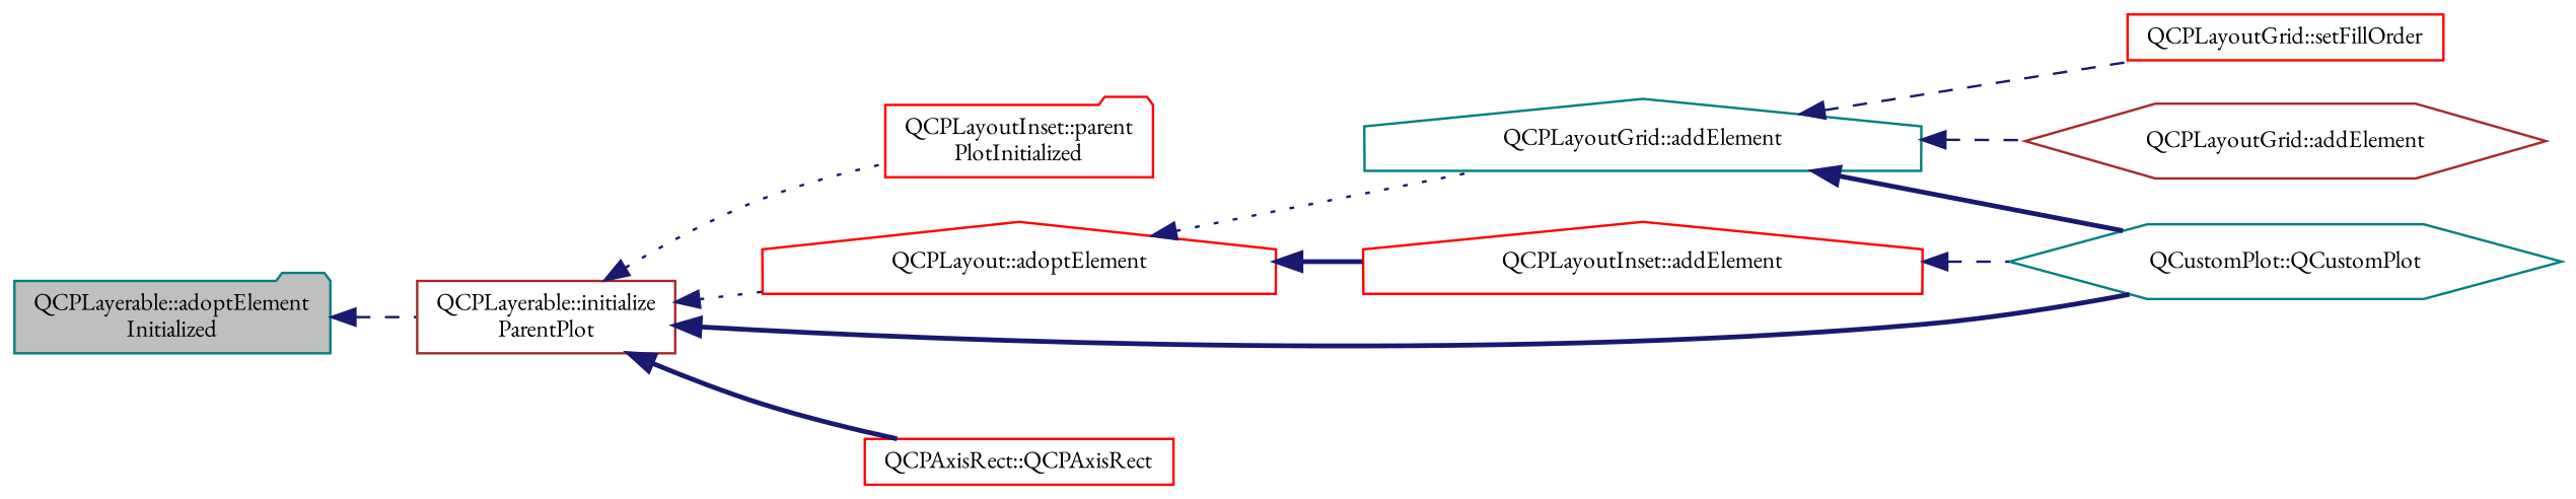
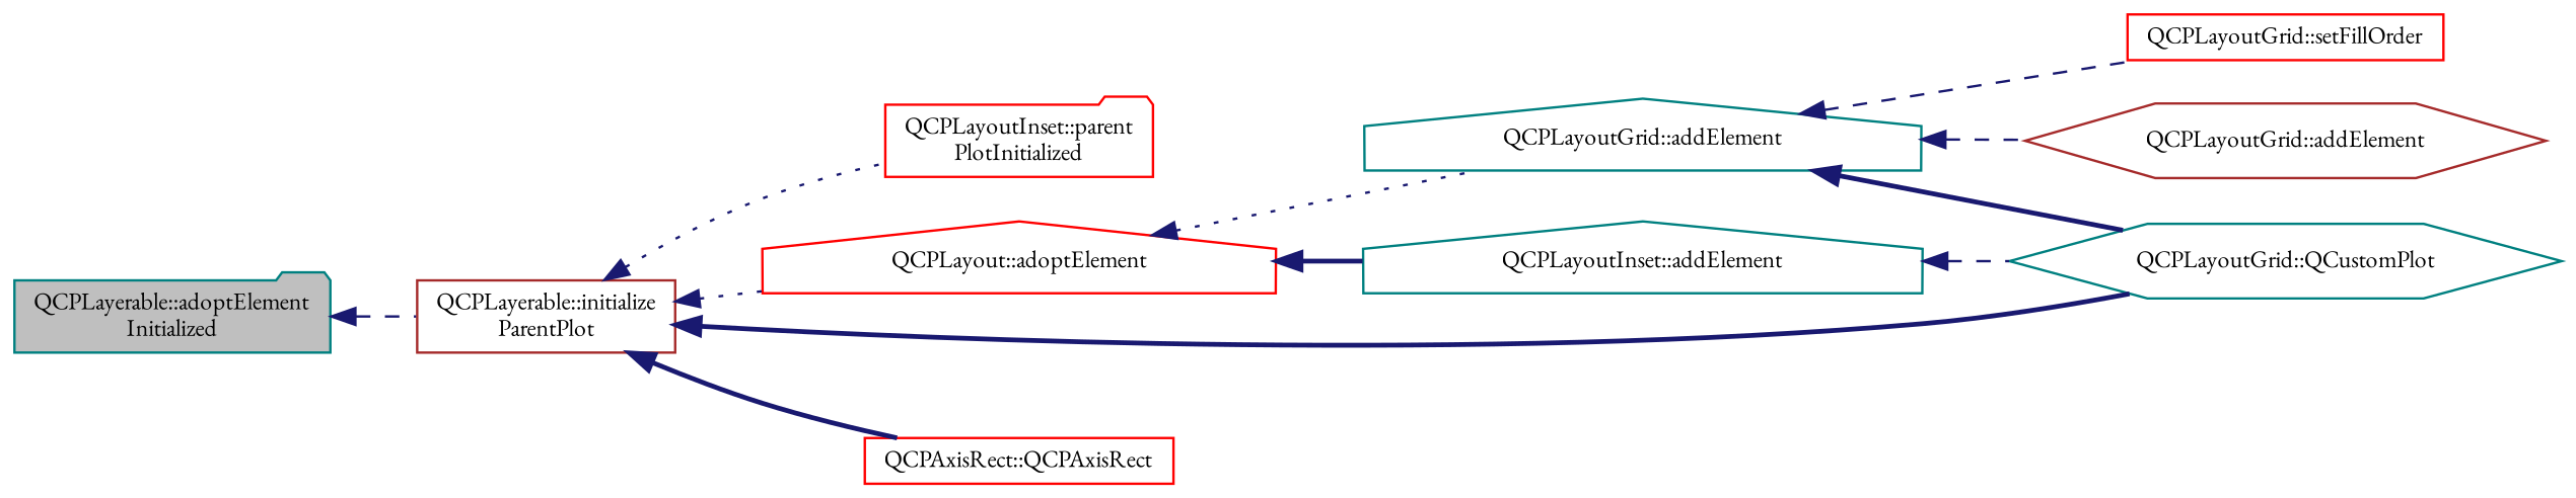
  digraph {
    fontname="EB Garamond"
    rankdir=LR
    node [color=red fillcolor=white fontname="EB Garamond" fontsize=10 shape=box style=filled]
    edge [color=midnightblue dir=back fontname="EB Garamond" fontsize=10 labelfontname=Helvetica labelfontsize=10 style=dashed]
    n1 [color=teal fillcolor=grey75 fontcolor=black height=0.2 label="QCPLayerable::adoptElement\lInitialized" shape=folder width=0.4]
    n2 [color=brown height=0.2 label="QCPLayerable::initialize\lParentPlot" width=0.4]
    n3 [height=0.2 label="QCPLayoutInset::parent\lPlotInitialized" shape=folder width=0.4]
    n4 [height=0.2 label="QCPLayout::adoptElement" shape=house width=0.4]
-   n5 [color=teal height=0.2 label="QCustomPlot::QCustomPlot" shape=hexagon width=0.4]
+   n5 [color=teal height=0.2 label="QCPLayoutGrid::QCustomPlot" shape=hexagon width=0.4]
    n6 [height=0.2 label="QCPAxisRect::QCPAxisRect" width=0.4]
    n7 [color=teal height=0.2 label="QCPLayoutGrid::addElement" shape=house width=0.4]
-   n8 [height=0.2 label="QCPLayoutInset::addElement" shape=house width=0.4]
+   n8 [color=teal height=0.2 label="QCPLayoutInset::addElement" shape=house width=0.4]
    n9 [color=brown height=0.2 label="QCPLayoutGrid::addElement" shape=hexagon width=0.4]
    n10 [height=0.2 label="QCPLayoutGrid::setFillOrder" width=0.4]
    n1 -> n2
    n2 -> n3 [style=dotted]
    n2 -> n4 [style=dotted]
    n2 -> n5 [style=bold]
    n2 -> n6 [style=bold]
    n4 -> n7 [style=dotted]
    n4 -> n8 [style=bold]
    n7 -> n5 [style=bold]
    n7 -> n9
    n7 -> n10
    n8 -> n5
  }
